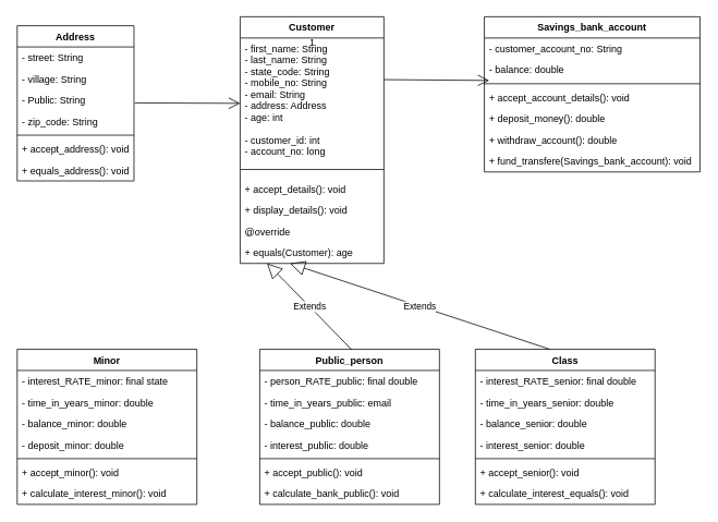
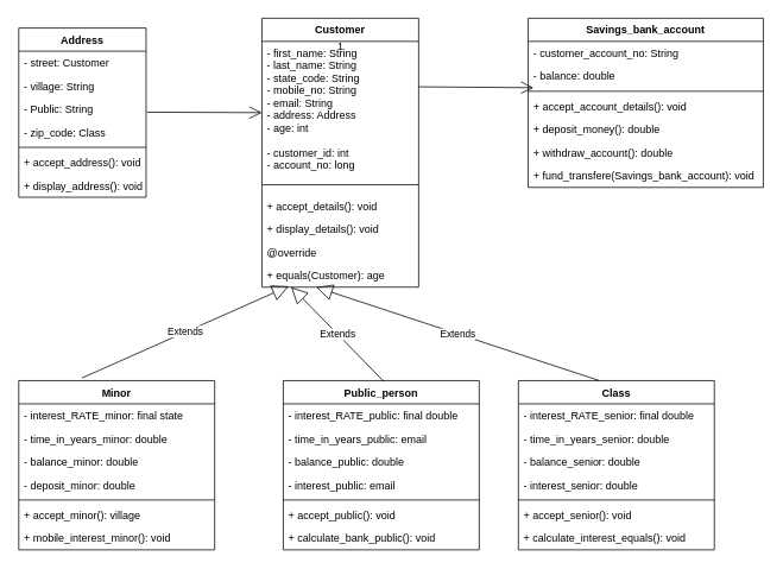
  <mxCell id="0" />
  <mxCell id="1" parent="0" />
  <mxCell id="2" value="Customer" style="swimlane;fontStyle=1;align=center;verticalAlign=top;childLayout=stackLayout;horizontal=1;startSize=26;horizontalStack=0;resizeParent=1;resizeParentMax=0;resizeLast=0;collapsible=1;marginBottom=0;" vertex="1" parent="1"><mxGeometry x="293" y="20" width="176" height="302" as="geometry" /></mxCell>
  <mxCell id="3" value="- first_name: String&#10;- last_name: String&#10;- state_code: String&#10;- mobile_no: String&#10;- email: String&#10;- address: Address&#10;- age: int&#10;&#10;- customer_id: int&#10;- account_no: long" style="text;strokeColor=none;fillColor=none;align=left;verticalAlign=top;spacingLeft=4;spacingRight=4;overflow=hidden;rotatable=0;points=[[0,0.5],[1,0.5]];portConstraint=eastwest;" vertex="1" parent="2"><mxGeometry y="26" width="176" height="150" as="geometry" /></mxCell>
  <mxCell id="4" value="" style="line;strokeWidth=1;fillColor=none;align=left;verticalAlign=middle;spacingTop=-1;spacingLeft=3;spacingRight=3;rotatable=0;labelPosition=right;points=[];portConstraint=eastwest;" vertex="1" parent="2"><mxGeometry y="176" width="176" height="22" as="geometry" /></mxCell>
  <mxCell id="5" value="+ accept_details(): void" style="text;strokeColor=none;fillColor=none;align=left;verticalAlign=top;spacingLeft=4;spacingRight=4;overflow=hidden;rotatable=0;points=[[0,0.5],[1,0.5]];portConstraint=eastwest;" vertex="1" parent="2"><mxGeometry y="198" width="176" height="26" as="geometry" /></mxCell>
  <mxCell id="6" value="+ display_details(): void" style="text;strokeColor=none;fillColor=none;align=left;verticalAlign=top;spacingLeft=4;spacingRight=4;overflow=hidden;rotatable=0;points=[[0,0.5],[1,0.5]];portConstraint=eastwest;" vertex="1" parent="2"><mxGeometry y="224" width="176" height="26" as="geometry" /></mxCell>
  <mxCell id="7" value="@override" style="text;strokeColor=none;fillColor=none;align=left;verticalAlign=top;spacingLeft=4;spacingRight=4;overflow=hidden;rotatable=0;points=[[0,0.5],[1,0.5]];portConstraint=eastwest;" vertex="1" parent="2"><mxGeometry y="250" width="176" height="26" as="geometry" /></mxCell>
  <mxCell id="8" value="+ equals(Customer): age" style="text;strokeColor=none;fillColor=none;align=left;verticalAlign=top;spacingLeft=4;spacingRight=4;overflow=hidden;rotatable=0;points=[[0,0.5],[1,0.5]];portConstraint=eastwest;" vertex="1" parent="2"><mxGeometry y="276" width="176" height="26" as="geometry" /></mxCell>
  <mxCell id="9" value="Minor" style="swimlane;fontStyle=1;align=center;verticalAlign=top;childLayout=stackLayout;horizontal=1;startSize=26;horizontalStack=0;resizeParent=1;resizeParentMax=0;resizeLast=0;collapsible=1;marginBottom=0;gradientColor=none;" vertex="1" parent="1"><mxGeometry x="20" y="427" width="220" height="190" as="geometry" /></mxCell>
  <mxCell id="10" value="- interest_RATE_minor: final state" style="text;strokeColor=none;fillColor=none;align=left;verticalAlign=top;spacingLeft=4;spacingRight=4;overflow=hidden;rotatable=0;points=[[0,0.5],[1,0.5]];portConstraint=eastwest;" vertex="1" parent="9"><mxGeometry y="26" width="220" height="26" as="geometry" /></mxCell>
  <mxCell id="11" value="- time_in_years_minor: double" style="text;strokeColor=none;fillColor=none;align=left;verticalAlign=top;spacingLeft=4;spacingRight=4;overflow=hidden;rotatable=0;points=[[0,0.5],[1,0.5]];portConstraint=eastwest;" vertex="1" parent="9"><mxGeometry y="52" width="220" height="26" as="geometry" /></mxCell>
  <mxCell id="12" value="- balance_minor: double" style="text;strokeColor=none;fillColor=none;align=left;verticalAlign=top;spacingLeft=4;spacingRight=4;overflow=hidden;rotatable=0;points=[[0,0.5],[1,0.5]];portConstraint=eastwest;" vertex="1" parent="9"><mxGeometry y="78" width="220" height="26" as="geometry" /></mxCell>
  <mxCell id="13" value="- deposit_minor: double" style="text;strokeColor=none;fillColor=none;align=left;verticalAlign=top;spacingLeft=4;spacingRight=4;overflow=hidden;rotatable=0;points=[[0,0.5],[1,0.5]];portConstraint=eastwest;" vertex="1" parent="9"><mxGeometry y="104" width="220" height="26" as="geometry" /></mxCell>
  <mxCell id="14" value="" style="line;strokeWidth=1;fillColor=none;align=left;verticalAlign=middle;spacingTop=-1;spacingLeft=3;spacingRight=3;rotatable=0;labelPosition=right;points=[];portConstraint=eastwest;" vertex="1" parent="9"><mxGeometry y="130" width="220" height="8" as="geometry" /></mxCell>
- <mxCell id="15" value="+ accept_minor(): void" style="text;strokeColor=none;fillColor=none;align=left;verticalAlign=top;spacingLeft=4;spacingRight=4;overflow=hidden;rotatable=0;points=[[0,0.5],[1,0.5]];portConstraint=eastwest;" vertex="1" parent="9"><mxGeometry y="138" width="220" height="26" as="geometry" /></mxCell>
- <mxCell id="16" value="+ calculate_interest_minor(): void" style="text;strokeColor=none;fillColor=none;align=left;verticalAlign=top;spacingLeft=4;spacingRight=4;overflow=hidden;rotatable=0;points=[[0,0.5],[1,0.5]];portConstraint=eastwest;" vertex="1" parent="9"><mxGeometry y="164" width="220" height="26" as="geometry" /></mxCell>
+ <mxCell id="15" value="+ accept_minor(): village" style="text;strokeColor=none;fillColor=none;align=left;verticalAlign=top;spacingLeft=4;spacingRight=4;overflow=hidden;rotatable=0;points=[[0,0.5],[1,0.5]];portConstraint=eastwest;" vertex="1" parent="9"><mxGeometry y="138" width="220" height="26" as="geometry" /></mxCell>
+ <mxCell id="16" value="+ mobile_interest_minor(): void" style="text;strokeColor=none;fillColor=none;align=left;verticalAlign=top;spacingLeft=4;spacingRight=4;overflow=hidden;rotatable=0;points=[[0,0.5],[1,0.5]];portConstraint=eastwest;" vertex="1" parent="9"><mxGeometry y="164" width="220" height="26" as="geometry" /></mxCell>
  <mxCell id="17" value="Public_person" style="swimlane;fontStyle=1;align=center;verticalAlign=top;childLayout=stackLayout;horizontal=1;startSize=26;horizontalStack=0;resizeParent=1;resizeParentMax=0;resizeLast=0;collapsible=1;marginBottom=0;gradientColor=none;" vertex="1" parent="1"><mxGeometry x="317" y="427" width="220" height="190" as="geometry" /></mxCell>
- <mxCell id="18" value="- person_RATE_public: final double" style="text;strokeColor=none;fillColor=none;align=left;verticalAlign=top;spacingLeft=4;spacingRight=4;overflow=hidden;rotatable=0;points=[[0,0.5],[1,0.5]];portConstraint=eastwest;" vertex="1" parent="17"><mxGeometry y="26" width="220" height="26" as="geometry" /></mxCell>
+ <mxCell id="18" value="- interest_RATE_public: final double" style="text;strokeColor=none;fillColor=none;align=left;verticalAlign=top;spacingLeft=4;spacingRight=4;overflow=hidden;rotatable=0;points=[[0,0.5],[1,0.5]];portConstraint=eastwest;" vertex="1" parent="17"><mxGeometry y="26" width="220" height="26" as="geometry" /></mxCell>
  <mxCell id="19" value="- time_in_years_public: email" style="text;strokeColor=none;fillColor=none;align=left;verticalAlign=top;spacingLeft=4;spacingRight=4;overflow=hidden;rotatable=0;points=[[0,0.5],[1,0.5]];portConstraint=eastwest;" vertex="1" parent="17"><mxGeometry y="52" width="220" height="26" as="geometry" /></mxCell>
  <mxCell id="20" value="- balance_public: double" style="text;strokeColor=none;fillColor=none;align=left;verticalAlign=top;spacingLeft=4;spacingRight=4;overflow=hidden;rotatable=0;points=[[0,0.5],[1,0.5]];portConstraint=eastwest;" vertex="1" parent="17"><mxGeometry y="78" width="220" height="26" as="geometry" /></mxCell>
- <mxCell id="21" value="- interest_public: double" style="text;strokeColor=none;fillColor=none;align=left;verticalAlign=top;spacingLeft=4;spacingRight=4;overflow=hidden;rotatable=0;points=[[0,0.5],[1,0.5]];portConstraint=eastwest;" vertex="1" parent="17"><mxGeometry y="104" width="220" height="26" as="geometry" /></mxCell>
+ <mxCell id="21" value="- interest_public: email" style="text;strokeColor=none;fillColor=none;align=left;verticalAlign=top;spacingLeft=4;spacingRight=4;overflow=hidden;rotatable=0;points=[[0,0.5],[1,0.5]];portConstraint=eastwest;" vertex="1" parent="17"><mxGeometry y="104" width="220" height="26" as="geometry" /></mxCell>
  <mxCell id="22" value="" style="line;strokeWidth=1;fillColor=none;align=left;verticalAlign=middle;spacingTop=-1;spacingLeft=3;spacingRight=3;rotatable=0;labelPosition=right;points=[];portConstraint=eastwest;" vertex="1" parent="17"><mxGeometry y="130" width="220" height="8" as="geometry" /></mxCell>
  <mxCell id="23" value="+ accept_public(): void" style="text;strokeColor=none;fillColor=none;align=left;verticalAlign=top;spacingLeft=4;spacingRight=4;overflow=hidden;rotatable=0;points=[[0,0.5],[1,0.5]];portConstraint=eastwest;" vertex="1" parent="17"><mxGeometry y="138" width="220" height="26" as="geometry" /></mxCell>
  <mxCell id="24" value="+ calculate_bank_public(): void" style="text;strokeColor=none;fillColor=none;align=left;verticalAlign=top;spacingLeft=4;spacingRight=4;overflow=hidden;rotatable=0;points=[[0,0.5],[1,0.5]];portConstraint=eastwest;" vertex="1" parent="17"><mxGeometry y="164" width="220" height="26" as="geometry" /></mxCell>
  <mxCell id="25" value="Class" style="swimlane;fontStyle=1;align=center;verticalAlign=top;childLayout=stackLayout;horizontal=1;startSize=26;horizontalStack=0;resizeParent=1;resizeParentMax=0;resizeLast=0;collapsible=1;marginBottom=0;gradientColor=none;" vertex="1" parent="1"><mxGeometry x="581" y="427" width="220" height="190" as="geometry" /></mxCell>
  <mxCell id="26" value="- interest_RATE_senior: final double" style="text;strokeColor=none;fillColor=none;align=left;verticalAlign=top;spacingLeft=4;spacingRight=4;overflow=hidden;rotatable=0;points=[[0,0.5],[1,0.5]];portConstraint=eastwest;" vertex="1" parent="25"><mxGeometry y="26" width="220" height="26" as="geometry" /></mxCell>
  <mxCell id="27" value="- time_in_years_senior: double" style="text;strokeColor=none;fillColor=none;align=left;verticalAlign=top;spacingLeft=4;spacingRight=4;overflow=hidden;rotatable=0;points=[[0,0.5],[1,0.5]];portConstraint=eastwest;" vertex="1" parent="25"><mxGeometry y="52" width="220" height="26" as="geometry" /></mxCell>
  <mxCell id="28" value="- balance_senior: double" style="text;strokeColor=none;fillColor=none;align=left;verticalAlign=top;spacingLeft=4;spacingRight=4;overflow=hidden;rotatable=0;points=[[0,0.5],[1,0.5]];portConstraint=eastwest;" vertex="1" parent="25"><mxGeometry y="78" width="220" height="26" as="geometry" /></mxCell>
  <mxCell id="29" value="- interest_senior: double" style="text;strokeColor=none;fillColor=none;align=left;verticalAlign=top;spacingLeft=4;spacingRight=4;overflow=hidden;rotatable=0;points=[[0,0.5],[1,0.5]];portConstraint=eastwest;" vertex="1" parent="25"><mxGeometry y="104" width="220" height="26" as="geometry" /></mxCell>
  <mxCell id="30" value="" style="line;strokeWidth=1;fillColor=none;align=left;verticalAlign=middle;spacingTop=-1;spacingLeft=3;spacingRight=3;rotatable=0;labelPosition=right;points=[];portConstraint=eastwest;" vertex="1" parent="25"><mxGeometry y="130" width="220" height="8" as="geometry" /></mxCell>
  <mxCell id="31" value="+ accept_senior(): void" style="text;strokeColor=none;fillColor=none;align=left;verticalAlign=top;spacingLeft=4;spacingRight=4;overflow=hidden;rotatable=0;points=[[0,0.5],[1,0.5]];portConstraint=eastwest;" vertex="1" parent="25"><mxGeometry y="138" width="220" height="26" as="geometry" /></mxCell>
  <mxCell id="32" value="+ calculate_interest_equals(): void" style="text;strokeColor=none;fillColor=none;align=left;verticalAlign=top;spacingLeft=4;spacingRight=4;overflow=hidden;rotatable=0;points=[[0,0.5],[1,0.5]];portConstraint=eastwest;" vertex="1" parent="25"><mxGeometry y="164" width="220" height="26" as="geometry" /></mxCell>
+ <mxCell id="33" value="Extends" style="endArrow=block;endSize=16;endFill=0;html=1;exitX=0.323;exitY=-0.016;exitDx=0;exitDy=0;exitPerimeter=0;entryX=0.17;entryY=0.962;entryDx=0;entryDy=0;entryPerimeter=0;" edge="1" parent="1" source="9" target="8"><mxGeometry width="160" relative="1" as="geometry"><mxPoint x="86" y="416" as="sourcePoint" /><mxPoint x="206" y="317" as="targetPoint" /></mxGeometry></mxCell>
  <mxCell id="34" value="Extends" style="endArrow=block;endSize=16;endFill=0;html=1;entryX=0.119;entryY=1.115;entryDx=0;entryDy=0;entryPerimeter=0;exitX=0.395;exitY=0.005;exitDx=0;exitDy=0;exitPerimeter=0;" edge="1" parent="1"><mxGeometry width="160" relative="1" as="geometry"><mxPoint x="429.9" y="427.95" as="sourcePoint" /><mxPoint x="325.884" y="322" as="targetPoint" /><Array as="points"><mxPoint x="343" y="339" /></Array></mxGeometry></mxCell>
  <mxCell id="35" value="Extends" style="endArrow=block;endSize=16;endFill=0;html=1;entryX=0.119;entryY=1.115;entryDx=0;entryDy=0;entryPerimeter=0;exitX=0.35;exitY=0;exitDx=0;exitDy=0;exitPerimeter=0;" edge="1" parent="1"><mxGeometry width="160" relative="1" as="geometry"><mxPoint x="672" y="427" as="sourcePoint" /><mxPoint x="354.004" y="322" as="targetPoint" /></mxGeometry></mxCell>
  <mxCell id="36" value="1" style="text;html=1;align=center;verticalAlign=middle;resizable=0;points=[];autosize=1;" vertex="1" parent="1"><mxGeometry x="370" y="41" width="22" height="22" as="geometry" /></mxCell>
  <mxCell id="37" value="Address" style="swimlane;fontStyle=1;align=center;verticalAlign=top;childLayout=stackLayout;horizontal=1;startSize=26;horizontalStack=0;resizeParent=1;resizeParentMax=0;resizeLast=0;collapsible=1;marginBottom=0;gradientColor=none;" vertex="1" parent="1"><mxGeometry x="20" y="31" width="143" height="190" as="geometry" /></mxCell>
- <mxCell id="38" value="- street: String" style="text;strokeColor=none;fillColor=none;align=left;verticalAlign=top;spacingLeft=4;spacingRight=4;overflow=hidden;rotatable=0;points=[[0,0.5],[1,0.5]];portConstraint=eastwest;" vertex="1" parent="37"><mxGeometry y="26" width="143" height="26" as="geometry" /></mxCell>
+ <mxCell id="38" value="- street: Customer" style="text;strokeColor=none;fillColor=none;align=left;verticalAlign=top;spacingLeft=4;spacingRight=4;overflow=hidden;rotatable=0;points=[[0,0.5],[1,0.5]];portConstraint=eastwest;" vertex="1" parent="37"><mxGeometry y="26" width="143" height="26" as="geometry" /></mxCell>
  <mxCell id="39" value="- village: String" style="text;strokeColor=none;fillColor=none;align=left;verticalAlign=top;spacingLeft=4;spacingRight=4;overflow=hidden;rotatable=0;points=[[0,0.5],[1,0.5]];portConstraint=eastwest;" vertex="1" parent="37"><mxGeometry y="52" width="143" height="26" as="geometry" /></mxCell>
  <mxCell id="40" value="- Public: String" style="text;strokeColor=none;fillColor=none;align=left;verticalAlign=top;spacingLeft=4;spacingRight=4;overflow=hidden;rotatable=0;points=[[0,0.5],[1,0.5]];portConstraint=eastwest;" vertex="1" parent="37"><mxGeometry y="78" width="143" height="26" as="geometry" /></mxCell>
- <mxCell id="41" value="- zip_code: String" style="text;strokeColor=none;fillColor=none;align=left;verticalAlign=top;spacingLeft=4;spacingRight=4;overflow=hidden;rotatable=0;points=[[0,0.5],[1,0.5]];portConstraint=eastwest;" vertex="1" parent="37"><mxGeometry y="104" width="143" height="26" as="geometry" /></mxCell>
+ <mxCell id="41" value="- zip_code: Class" style="text;strokeColor=none;fillColor=none;align=left;verticalAlign=top;spacingLeft=4;spacingRight=4;overflow=hidden;rotatable=0;points=[[0,0.5],[1,0.5]];portConstraint=eastwest;" vertex="1" parent="37"><mxGeometry y="104" width="143" height="26" as="geometry" /></mxCell>
  <mxCell id="42" value="" style="line;strokeWidth=1;fillColor=none;align=left;verticalAlign=middle;spacingTop=-1;spacingLeft=3;spacingRight=3;rotatable=0;labelPosition=right;points=[];portConstraint=eastwest;" vertex="1" parent="37"><mxGeometry y="130" width="143" height="8" as="geometry" /></mxCell>
  <mxCell id="43" value="+ accept_address(): void" style="text;strokeColor=none;fillColor=none;align=left;verticalAlign=top;spacingLeft=4;spacingRight=4;overflow=hidden;rotatable=0;points=[[0,0.5],[1,0.5]];portConstraint=eastwest;" vertex="1" parent="37"><mxGeometry y="138" width="143" height="26" as="geometry" /></mxCell>
- <mxCell id="44" value="+ equals_address(): void" style="text;strokeColor=none;fillColor=none;align=left;verticalAlign=top;spacingLeft=4;spacingRight=4;overflow=hidden;rotatable=0;points=[[0,0.5],[1,0.5]];portConstraint=eastwest;" vertex="1" parent="37"><mxGeometry y="164" width="143" height="26" as="geometry" /></mxCell>
+ <mxCell id="44" value="+ display_address(): void" style="text;strokeColor=none;fillColor=none;align=left;verticalAlign=top;spacingLeft=4;spacingRight=4;overflow=hidden;rotatable=0;points=[[0,0.5],[1,0.5]];portConstraint=eastwest;" vertex="1" parent="37"><mxGeometry y="164" width="143" height="26" as="geometry" /></mxCell>
  <mxCell id="45" value="" style="endArrow=open;endFill=1;endSize=12;html=1;" edge="1" parent="1"><mxGeometry width="160" relative="1" as="geometry"><mxPoint x="164" y="125.5" as="sourcePoint" /><mxPoint x="293" y="126" as="targetPoint" /></mxGeometry></mxCell>
  <mxCell id="46" value="Savings_bank_account" style="swimlane;fontStyle=1;align=center;verticalAlign=top;childLayout=stackLayout;horizontal=1;startSize=26;horizontalStack=0;resizeParent=1;resizeParentMax=0;resizeLast=0;collapsible=1;marginBottom=0;gradientColor=none;" vertex="1" parent="1"><mxGeometry x="592" y="20" width="264" height="190" as="geometry" /></mxCell>
  <mxCell id="47" value="- customer_account_no: String" style="text;strokeColor=none;fillColor=none;align=left;verticalAlign=top;spacingLeft=4;spacingRight=4;overflow=hidden;rotatable=0;points=[[0,0.5],[1,0.5]];portConstraint=eastwest;" vertex="1" parent="46"><mxGeometry y="26" width="264" height="26" as="geometry" /></mxCell>
  <mxCell id="48" value="- balance: double" style="text;strokeColor=none;fillColor=none;align=left;verticalAlign=top;spacingLeft=4;spacingRight=4;overflow=hidden;rotatable=0;points=[[0,0.5],[1,0.5]];portConstraint=eastwest;" vertex="1" parent="46"><mxGeometry y="52" width="264" height="26" as="geometry" /></mxCell>
  <mxCell id="49" value="" style="line;strokeWidth=1;fillColor=none;align=left;verticalAlign=middle;spacingTop=-1;spacingLeft=3;spacingRight=3;rotatable=0;labelPosition=right;points=[];portConstraint=eastwest;" vertex="1" parent="46"><mxGeometry y="78" width="264" height="8" as="geometry" /></mxCell>
  <mxCell id="50" value="+ accept_account_details(): void" style="text;strokeColor=none;fillColor=none;align=left;verticalAlign=top;spacingLeft=4;spacingRight=4;overflow=hidden;rotatable=0;points=[[0,0.5],[1,0.5]];portConstraint=eastwest;" vertex="1" parent="46"><mxGeometry y="86" width="264" height="26" as="geometry" /></mxCell>
  <mxCell id="51" value="+ deposit_money(): double" style="text;strokeColor=none;fillColor=none;align=left;verticalAlign=top;spacingLeft=4;spacingRight=4;overflow=hidden;rotatable=0;points=[[0,0.5],[1,0.5]];portConstraint=eastwest;" vertex="1" parent="46"><mxGeometry y="112" width="264" height="26" as="geometry" /></mxCell>
  <mxCell id="52" value="+ withdraw_account(): double" style="text;strokeColor=none;fillColor=none;align=left;verticalAlign=top;spacingLeft=4;spacingRight=4;overflow=hidden;rotatable=0;points=[[0,0.5],[1,0.5]];portConstraint=eastwest;" vertex="1" parent="46"><mxGeometry y="138" width="264" height="26" as="geometry" /></mxCell>
  <mxCell id="53" value="+ fund_transfere(Savings_bank_account): void" style="text;strokeColor=none;fillColor=none;align=left;verticalAlign=top;spacingLeft=4;spacingRight=4;overflow=hidden;rotatable=0;points=[[0,0.5],[1,0.5]];portConstraint=eastwest;" vertex="1" parent="46"><mxGeometry y="164" width="264" height="26" as="geometry" /></mxCell>
  <mxCell id="54" value="" style="endArrow=open;endFill=1;endSize=12;html=1;" edge="1" parent="1"><mxGeometry width="160" relative="1" as="geometry"><mxPoint x="469" y="97" as="sourcePoint" /><mxPoint x="598" y="98" as="targetPoint" /></mxGeometry></mxCell>
